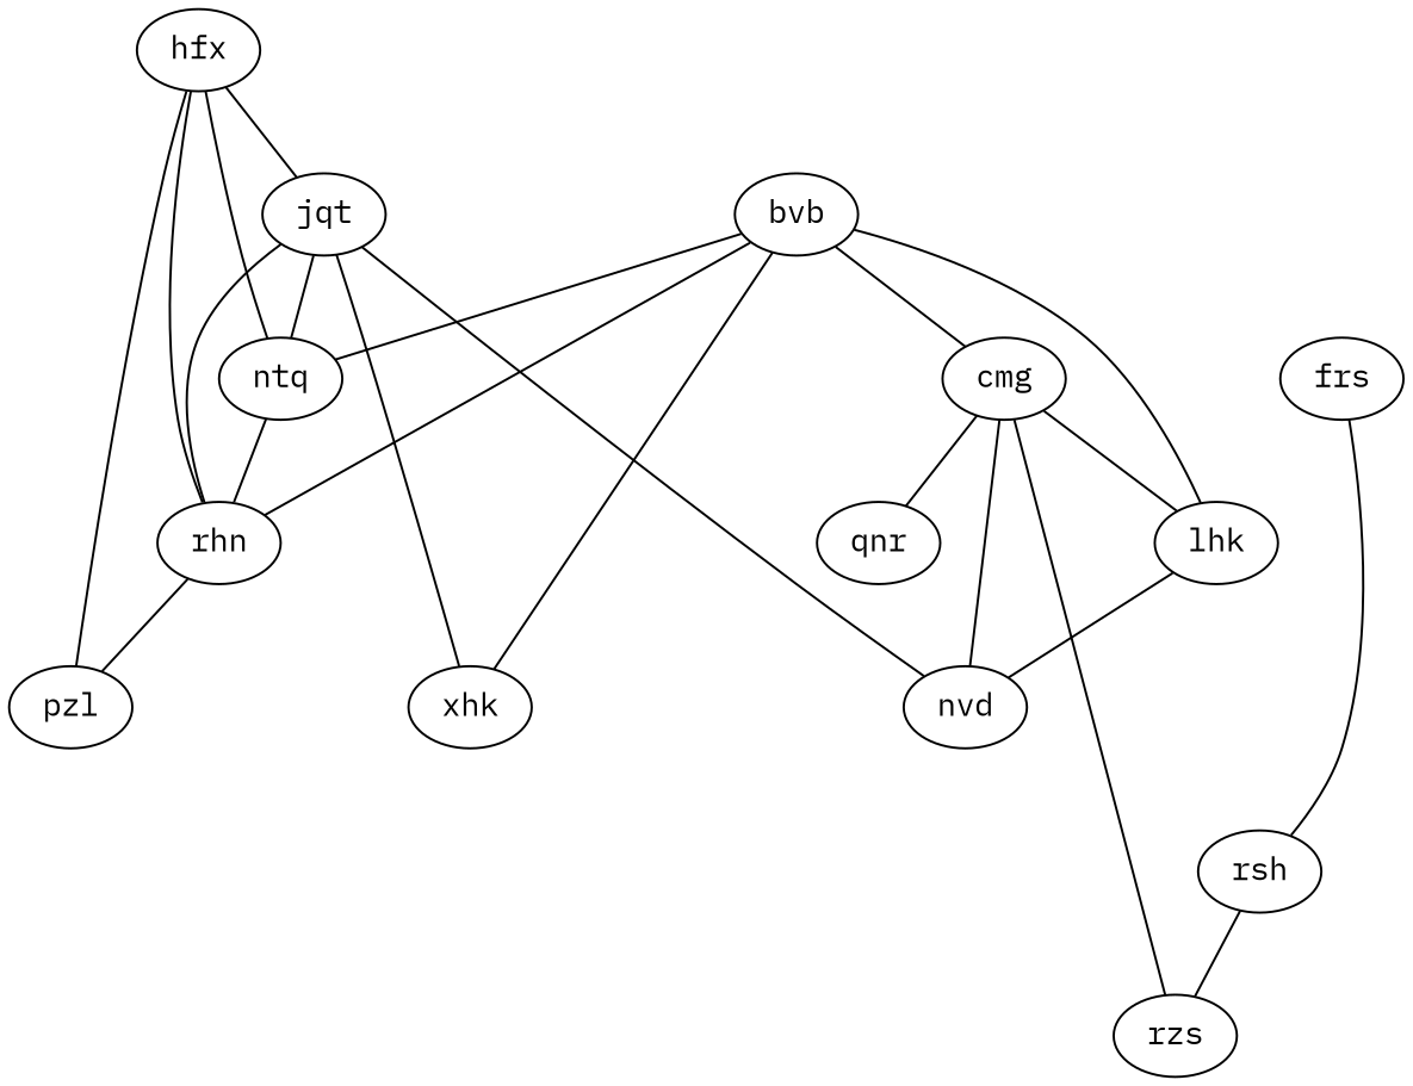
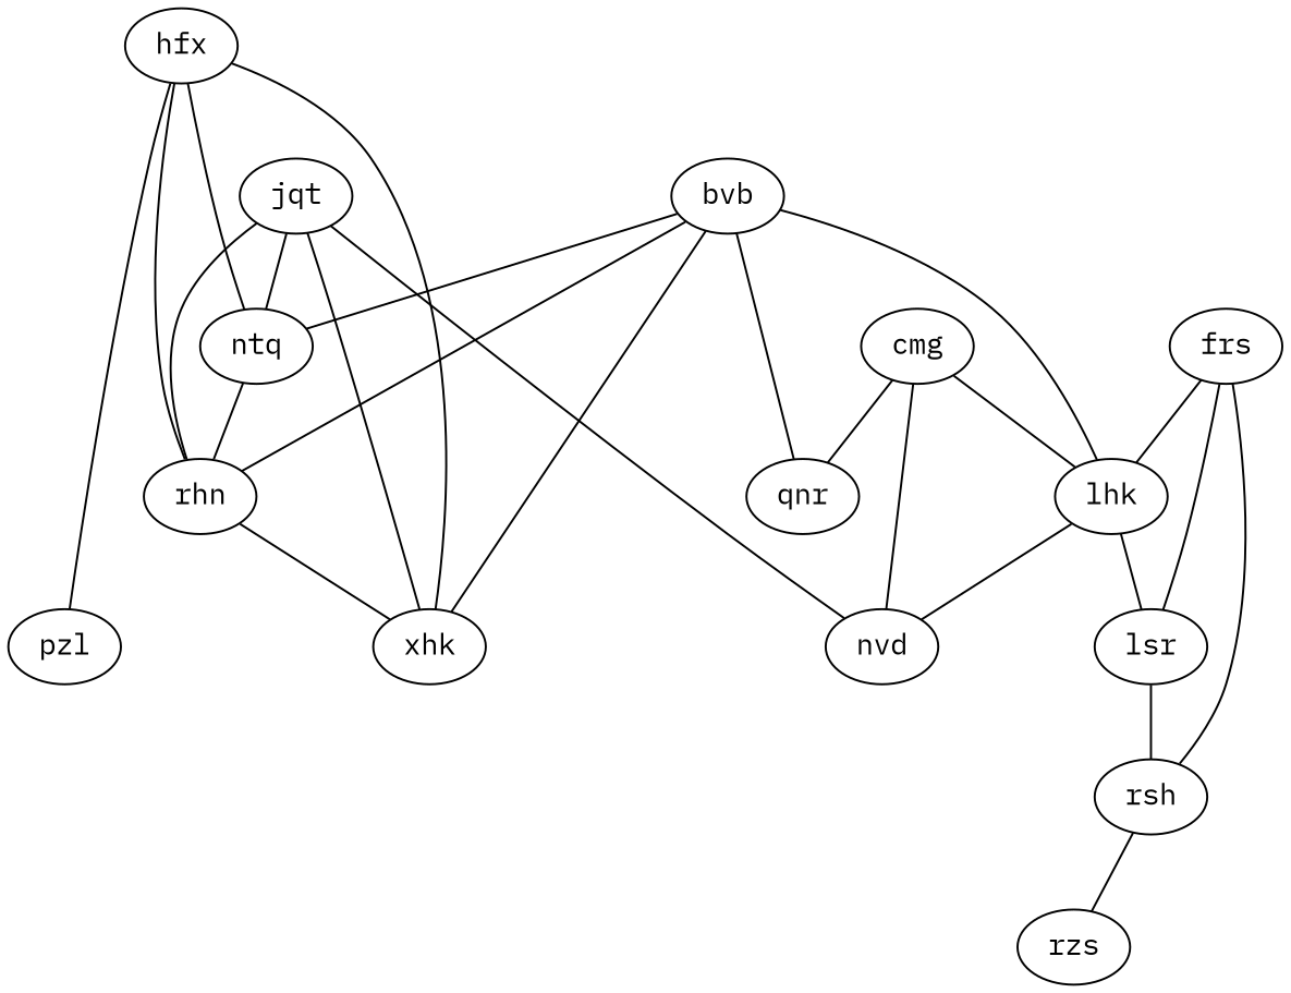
  graph {
    fontname="IBM Plex Mono"
    node [fontname="IBM Plex Mono"]
    edge [fontname="IBM Plex Mono"]
    hfx
    rhn
    xhk
    pzl
    ntq
    bvb
    cmg
    lhk
    nvd
    qnr
    rzs
+   lsr
    rsh
    jqt
    frs
    hfx -- rhn
-   hfx -- jqt
+   hfx -- xhk
    hfx -- pzl
    hfx -- ntq
-   rhn -- pzl
+   rhn -- xhk
    ntq -- rhn
    bvb -- rhn
    bvb -- xhk
    bvb -- ntq
-   bvb -- cmg
+   bvb -- qnr
    bvb -- lhk
    cmg -- lhk
    cmg -- nvd
    cmg -- qnr
-   cmg -- rzs
    lhk -- nvd
+   lhk -- lsr
+   lsr -- rsh
    rsh -- rzs
    jqt -- rhn
    jqt -- xhk
    jqt -- ntq
    jqt -- nvd
+   frs -- lhk
+   frs -- lsr
    frs -- rsh
  }
